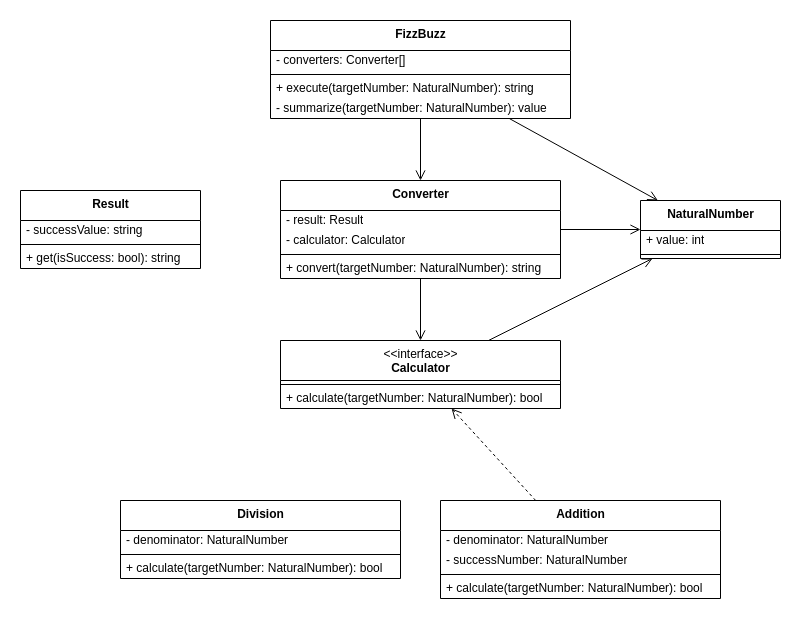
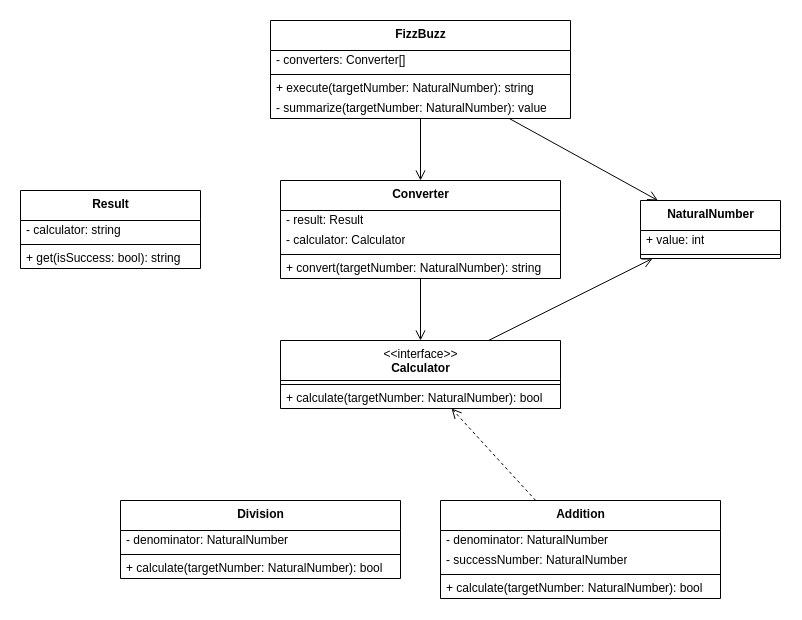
  <mxCell id="0" />
  <mxCell id="1" parent="0" />
  <mxCell id="2" value="&lt;b&gt;NaturalNumber&lt;/b&gt;" style="swimlane;fontStyle=0;align=center;verticalAlign=top;childLayout=stackLayout;horizontal=1;startSize=30;horizontalStack=0;resizeParent=1;resizeParentMax=0;resizeLast=0;collapsible=0;marginBottom=0;html=1;" parent="1" vertex="1"><mxGeometry x="640" y="200" width="140" height="58" as="geometry" /></mxCell>
  <mxCell id="3" value="+ value: int" style="text;html=1;strokeColor=none;fillColor=none;align=left;verticalAlign=middle;spacingLeft=4;spacingRight=4;overflow=hidden;rotatable=0;points=[[0,0.5],[1,0.5]];portConstraint=eastwest;" parent="2" vertex="1"><mxGeometry y="30" width="140" height="20" as="geometry" /></mxCell>
  <mxCell id="4" value="" style="line;strokeWidth=1;fillColor=none;align=left;verticalAlign=middle;spacingTop=-1;spacingLeft=3;spacingRight=3;rotatable=0;labelPosition=right;points=[];portConstraint=eastwest;" parent="2" vertex="1"><mxGeometry y="50" width="140" height="8" as="geometry" /></mxCell>
  <mxCell id="5" value="&lt;b&gt;Result&lt;/b&gt;" style="swimlane;fontStyle=0;align=center;verticalAlign=top;childLayout=stackLayout;horizontal=1;startSize=30;horizontalStack=0;resizeParent=1;resizeParentMax=0;resizeLast=0;collapsible=0;marginBottom=0;html=1;" parent="1" vertex="1"><mxGeometry x="20" y="190" width="180" height="78" as="geometry" /></mxCell>
- <mxCell id="6" value="- successValue: string" style="text;html=1;strokeColor=none;fillColor=none;align=left;verticalAlign=middle;spacingLeft=4;spacingRight=4;overflow=hidden;rotatable=0;points=[[0,0.5],[1,0.5]];portConstraint=eastwest;" parent="5" vertex="1"><mxGeometry y="30" width="180" height="20" as="geometry" /></mxCell>
+ <mxCell id="6" value="- calculator: string" style="text;html=1;strokeColor=none;fillColor=none;align=left;verticalAlign=middle;spacingLeft=4;spacingRight=4;overflow=hidden;rotatable=0;points=[[0,0.5],[1,0.5]];portConstraint=eastwest;" parent="5" vertex="1"><mxGeometry y="30" width="180" height="20" as="geometry" /></mxCell>
  <mxCell id="7" value="" style="line;strokeWidth=1;fillColor=none;align=left;verticalAlign=middle;spacingTop=-1;spacingLeft=3;spacingRight=3;rotatable=0;labelPosition=right;points=[];portConstraint=eastwest;" parent="5" vertex="1"><mxGeometry y="50" width="180" height="8" as="geometry" /></mxCell>
  <mxCell id="8" value="+ get(isSuccess: bool): string" style="text;html=1;strokeColor=none;fillColor=none;align=left;verticalAlign=middle;spacingLeft=4;spacingRight=4;overflow=hidden;rotatable=0;points=[[0,0.5],[1,0.5]];portConstraint=eastwest;" parent="5" vertex="1"><mxGeometry y="58" width="180" height="20" as="geometry" /></mxCell>
  <mxCell id="9" value="&lt;b style=&quot;&quot;&gt;Converter&lt;/b&gt;" style="swimlane;fontStyle=0;align=center;verticalAlign=top;childLayout=stackLayout;horizontal=1;startSize=30;horizontalStack=0;resizeParent=1;resizeParentMax=0;resizeLast=0;collapsible=0;marginBottom=0;html=1;" parent="1" vertex="1"><mxGeometry x="280" y="180" width="280" height="98" as="geometry" /></mxCell>
  <mxCell id="10" value="- result: Result" style="text;html=1;strokeColor=none;fillColor=none;align=left;verticalAlign=middle;spacingLeft=4;spacingRight=4;overflow=hidden;rotatable=0;points=[[0,0.5],[1,0.5]];portConstraint=eastwest;" parent="9" vertex="1"><mxGeometry y="30" width="280" height="20" as="geometry" /></mxCell>
  <mxCell id="11" value="- calculator: Calculator" style="text;html=1;strokeColor=none;fillColor=none;align=left;verticalAlign=middle;spacingLeft=4;spacingRight=4;overflow=hidden;rotatable=0;points=[[0,0.5],[1,0.5]];portConstraint=eastwest;" parent="9" vertex="1"><mxGeometry y="50" width="280" height="20" as="geometry" /></mxCell>
  <mxCell id="12" value="" style="line;strokeWidth=1;fillColor=none;align=left;verticalAlign=middle;spacingTop=-1;spacingLeft=3;spacingRight=3;rotatable=0;labelPosition=right;points=[];portConstraint=eastwest;" parent="9" vertex="1"><mxGeometry y="70" width="280" height="8" as="geometry" /></mxCell>
  <mxCell id="13" value="+ convert(targetNumber: NaturalNumber): string" style="text;html=1;strokeColor=none;fillColor=none;align=left;verticalAlign=middle;spacingLeft=4;spacingRight=4;overflow=hidden;rotatable=0;points=[[0,0.5],[1,0.5]];portConstraint=eastwest;" parent="9" vertex="1"><mxGeometry y="78" width="280" height="20" as="geometry" /></mxCell>
  <mxCell id="14" value="&lt;b&gt;Division&lt;/b&gt;" style="swimlane;fontStyle=0;align=center;verticalAlign=top;childLayout=stackLayout;horizontal=1;startSize=30;horizontalStack=0;resizeParent=1;resizeParentMax=0;resizeLast=0;collapsible=0;marginBottom=0;html=1;" parent="1" vertex="1"><mxGeometry x="120" y="500" width="280" height="78" as="geometry" /></mxCell>
  <mxCell id="15" value="- denominator: NaturalNumber" style="text;html=1;strokeColor=none;fillColor=none;align=left;verticalAlign=middle;spacingLeft=4;spacingRight=4;overflow=hidden;rotatable=0;points=[[0,0.5],[1,0.5]];portConstraint=eastwest;" parent="14" vertex="1"><mxGeometry y="30" width="280" height="20" as="geometry" /></mxCell>
  <mxCell id="16" value="" style="line;strokeWidth=1;fillColor=none;align=left;verticalAlign=middle;spacingTop=-1;spacingLeft=3;spacingRight=3;rotatable=0;labelPosition=right;points=[];portConstraint=eastwest;" parent="14" vertex="1"><mxGeometry y="50" width="280" height="8" as="geometry" /></mxCell>
  <mxCell id="17" value="+ calculate(targetNumber: NaturalNumber): bool" style="text;html=1;strokeColor=none;fillColor=none;align=left;verticalAlign=middle;spacingLeft=4;spacingRight=4;overflow=hidden;rotatable=0;points=[[0,0.5],[1,0.5]];portConstraint=eastwest;" parent="14" vertex="1"><mxGeometry y="58" width="280" height="20" as="geometry" /></mxCell>
  <mxCell id="18" value="&lt;b&gt;Addition&lt;/b&gt;" style="swimlane;fontStyle=0;align=center;verticalAlign=top;childLayout=stackLayout;horizontal=1;startSize=30;horizontalStack=0;resizeParent=1;resizeParentMax=0;resizeLast=0;collapsible=0;marginBottom=0;html=1;" parent="1" vertex="1"><mxGeometry x="440" y="500" width="280" height="98" as="geometry" /></mxCell>
  <mxCell id="19" value="- denominator: NaturalNumber" style="text;html=1;strokeColor=none;fillColor=none;align=left;verticalAlign=middle;spacingLeft=4;spacingRight=4;overflow=hidden;rotatable=0;points=[[0,0.5],[1,0.5]];portConstraint=eastwest;" parent="18" vertex="1"><mxGeometry y="30" width="280" height="20" as="geometry" /></mxCell>
  <mxCell id="20" value="- successNumber: NaturalNumber" style="text;html=1;strokeColor=none;fillColor=none;align=left;verticalAlign=middle;spacingLeft=4;spacingRight=4;overflow=hidden;rotatable=0;points=[[0,0.5],[1,0.5]];portConstraint=eastwest;" parent="18" vertex="1"><mxGeometry y="50" width="280" height="20" as="geometry" /></mxCell>
  <mxCell id="21" value="" style="line;strokeWidth=1;fillColor=none;align=left;verticalAlign=middle;spacingTop=-1;spacingLeft=3;spacingRight=3;rotatable=0;labelPosition=right;points=[];portConstraint=eastwest;" parent="18" vertex="1"><mxGeometry y="70" width="280" height="8" as="geometry" /></mxCell>
  <mxCell id="22" value="+ calculate(targetNumber: NaturalNumber): bool" style="text;html=1;strokeColor=none;fillColor=none;align=left;verticalAlign=middle;spacingLeft=4;spacingRight=4;overflow=hidden;rotatable=0;points=[[0,0.5],[1,0.5]];portConstraint=eastwest;" parent="18" vertex="1"><mxGeometry y="78" width="280" height="20" as="geometry" /></mxCell>
  <mxCell id="23" value="&lt;b&gt;FizzBuzz&lt;/b&gt;" style="swimlane;fontStyle=0;align=center;verticalAlign=top;childLayout=stackLayout;horizontal=1;startSize=30;horizontalStack=0;resizeParent=1;resizeParentMax=0;resizeLast=0;collapsible=0;marginBottom=0;html=1;" parent="1" vertex="1"><mxGeometry x="270" y="20" width="300" height="98" as="geometry" /></mxCell>
  <mxCell id="24" value="- converters: Converter[]" style="text;html=1;strokeColor=none;fillColor=none;align=left;verticalAlign=middle;spacingLeft=4;spacingRight=4;overflow=hidden;rotatable=0;points=[[0,0.5],[1,0.5]];portConstraint=eastwest;" parent="23" vertex="1"><mxGeometry y="30" width="300" height="20" as="geometry" /></mxCell>
  <mxCell id="25" value="" style="line;strokeWidth=1;fillColor=none;align=left;verticalAlign=middle;spacingTop=-1;spacingLeft=3;spacingRight=3;rotatable=0;labelPosition=right;points=[];portConstraint=eastwest;" parent="23" vertex="1"><mxGeometry y="50" width="300" height="8" as="geometry" /></mxCell>
  <mxCell id="26" value="+ execute(targetNumber: NaturalNumber): string" style="text;html=1;strokeColor=none;fillColor=none;align=left;verticalAlign=middle;spacingLeft=4;spacingRight=4;overflow=hidden;rotatable=0;points=[[0,0.5],[1,0.5]];portConstraint=eastwest;" parent="23" vertex="1"><mxGeometry y="58" width="300" height="20" as="geometry" /></mxCell>
  <mxCell id="27" value="- summarize(targetNumber: NaturalNumber): value" style="text;html=1;strokeColor=none;fillColor=none;align=left;verticalAlign=middle;spacingLeft=4;spacingRight=4;overflow=hidden;rotatable=0;points=[[0,0.5],[1,0.5]];portConstraint=eastwest;" parent="23" vertex="1"><mxGeometry y="78" width="300" height="20" as="geometry" /></mxCell>
  <mxCell id="28" value="" style="endArrow=open;startArrow=none;endFill=0;startFill=0;endSize=8;html=1;verticalAlign=bottom;labelBackgroundColor=none;strokeWidth=1;" parent="1" source="23" target="9" edge="1"><mxGeometry width="160" relative="1" as="geometry"><mxPoint x="589.997" y="180" as="sourcePoint" /><mxPoint x="604.468" y="98" as="targetPoint" /></mxGeometry></mxCell>
  <mxCell id="29" value="" style="endArrow=open;startArrow=none;endFill=0;startFill=0;endSize=8;html=1;verticalAlign=bottom;labelBackgroundColor=none;strokeWidth=1;" parent="1" source="31" target="2" edge="1"><mxGeometry width="160" relative="1" as="geometry"><mxPoint x="246.429" y="578" as="sourcePoint" /><mxPoint x="391.667" y="700" as="targetPoint" /></mxGeometry></mxCell>
- <mxCell id="30" value="" style="endArrow=open;startArrow=none;endFill=0;startFill=0;endSize=8;html=1;verticalAlign=bottom;labelBackgroundColor=none;strokeWidth=1;" parent="1" source="9" target="2" edge="1"><mxGeometry width="160" relative="1" as="geometry"><mxPoint x="613.65" y="528" as="sourcePoint" /><mxPoint x="496.35" y="630" as="targetPoint" /></mxGeometry></mxCell>
  <mxCell id="31" value="&amp;lt;&amp;lt;interface&amp;gt;&amp;gt;&lt;br&gt;&lt;b&gt;Calculator&lt;/b&gt;" style="swimlane;fontStyle=0;align=center;verticalAlign=top;childLayout=stackLayout;horizontal=1;startSize=40;horizontalStack=0;resizeParent=1;resizeParentMax=0;resizeLast=0;collapsible=0;marginBottom=0;html=1;" parent="1" vertex="1"><mxGeometry x="280" y="340" width="280" height="68" as="geometry" /></mxCell>
  <mxCell id="32" value="" style="line;strokeWidth=1;fillColor=none;align=left;verticalAlign=middle;spacingTop=-1;spacingLeft=3;spacingRight=3;rotatable=0;labelPosition=right;points=[];portConstraint=eastwest;" parent="31" vertex="1"><mxGeometry y="40" width="280" height="8" as="geometry" /></mxCell>
  <mxCell id="33" value="+ calculate(targetNumber: NaturalNumber): bool" style="text;html=1;strokeColor=none;fillColor=none;align=left;verticalAlign=middle;spacingLeft=4;spacingRight=4;overflow=hidden;rotatable=0;points=[[0,0.5],[1,0.5]];portConstraint=eastwest;" parent="31" vertex="1"><mxGeometry y="48" width="280" height="20" as="geometry" /></mxCell>
  <mxCell id="34" value="" style="endArrow=open;startArrow=none;endFill=0;startFill=0;endSize=8;html=1;verticalAlign=bottom;labelBackgroundColor=none;strokeWidth=1;" parent="1" source="9" target="31" edge="1"><mxGeometry width="160" relative="1" as="geometry"><mxPoint x="419.58" y="320" as="sourcePoint" /><mxPoint x="419.58" y="402" as="targetPoint" /></mxGeometry></mxCell>
  <mxCell id="35" value="" style="endArrow=open;startArrow=none;endFill=0;startFill=0;endSize=8;html=1;verticalAlign=bottom;dashed=1;labelBackgroundColor=none;" parent="1" source="18" target="31" edge="1"><mxGeometry width="160" relative="1" as="geometry"><mxPoint x="377.172" y="500" as="sourcePoint" /><mxPoint x="630.414" y="428" as="targetPoint" /></mxGeometry></mxCell>
  <mxCell id="36" value="" style="endArrow=open;startArrow=none;endFill=0;startFill=0;endSize=8;html=1;verticalAlign=bottom;labelBackgroundColor=none;strokeWidth=1;" edge="1" parent="1" source="23" target="2"><mxGeometry width="160" relative="1" as="geometry"><mxPoint x="570" y="229.345" as="sourcePoint" /><mxPoint x="650" y="223.828" as="targetPoint" /></mxGeometry></mxCell>
